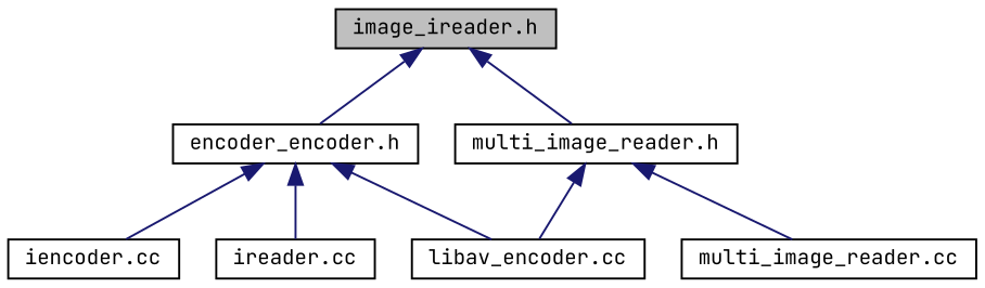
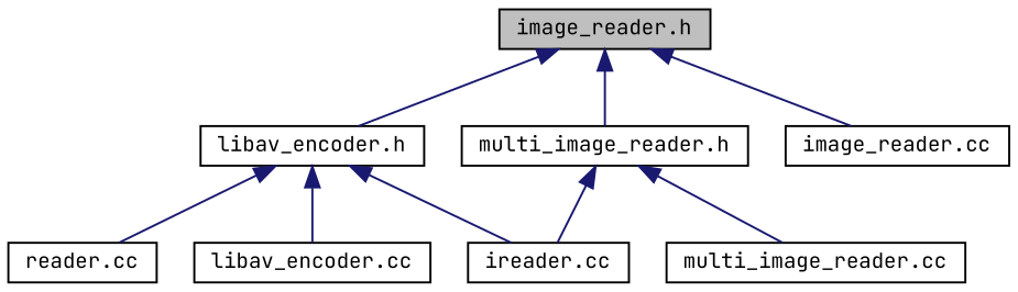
  digraph {
    fontname="JetBrains Mono"
    node [color=black fillcolor=white fontname="JetBrains Mono" fontsize=10 shape=record style=filled]
    edge [color=midnightblue dir=back fontname="JetBrains Mono" fontsize=10 labelfontname=Helvetica labelfontsize=10 style=solid]
-   n1 [fillcolor=grey75 fontcolor=black height=0.2 label="image_ireader.h" width=0.4]
-   n2 [height=0.2 label="encoder_encoder.h" width=0.4]
+   n1 [fillcolor=grey75 fontcolor=black height=0.2 label="image_reader.h" width=0.4]
+   n2 [height=0.2 label="libav_encoder.h" width=0.4]
    n3 [height=0.2 label="multi_image_reader.h" width=0.4]
-   n5 [height=0.2 label="iencoder.cc" width=0.4]
+   n4 [height=0.2 label="image_reader.cc" width=0.4]
+   n5 [height=0.2 label="reader.cc" width=0.4]
    n6 [height=0.2 label="libav_encoder.cc" width=0.4]
    n7 [height=0.2 label="ireader.cc" width=0.4]
    n8 [height=0.2 label="multi_image_reader.cc" width=0.4]
    n1 -> n2
    n1 -> n3
+   n1 -> n4
    n2 -> n5
    n2 -> n6
    n2 -> n7
-   n3 -> n6
+   n3 -> n7
    n3 -> n8
  }
